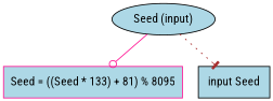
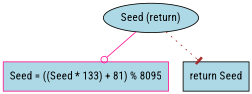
  digraph {
    fontname="Roboto Condensed"
    node [color=black fillcolor=lightblue fontname="Roboto Condensed" shape=box style=filled]
    edge [fontname="Roboto Condensed"]
-   n1 [label="Seed (input)" shape=ellipse]
+   n1 [label="Seed (return)" shape=ellipse]
    n2 [color=deeppink label="Seed = ((Seed * 133) + 81) % 8095"]
-   n3 [label="input Seed"]
+   n3 [label="return Seed"]
    n1 -> n2 [arrowhead=odot color=deeppink style=solid]
    n1 -> n3 [arrowhead=tee color=brown style=dotted]
  }
